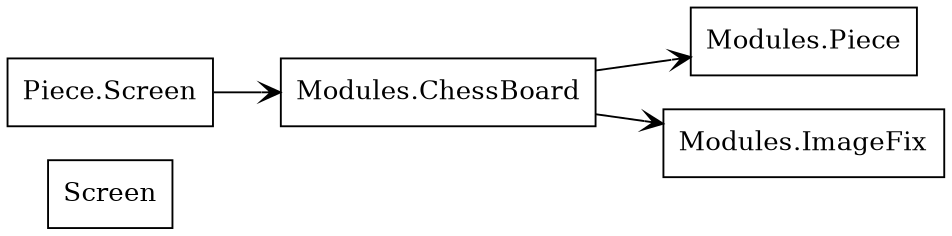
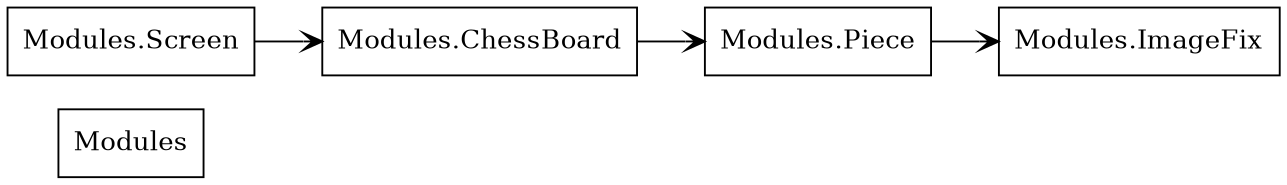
  digraph {
    rankdir=LR
    node [color=black shape=box style=solid]
    edge [arrowhead=open arrowtail=none]
-   n1 [label=Screen]
+   n1 [label=Modules]
    n2 [label="Modules.ChessBoard"]
    n3 [label="Modules.Piece"]
    n4 [label="Modules.ImageFix"]
-   n5 [label="Piece.Screen"]
+   n5 [label="Modules.Screen"]
    n2 -> n3
-   n2 -> n4
+   n3 -> n4
    n5 -> n2
  }
